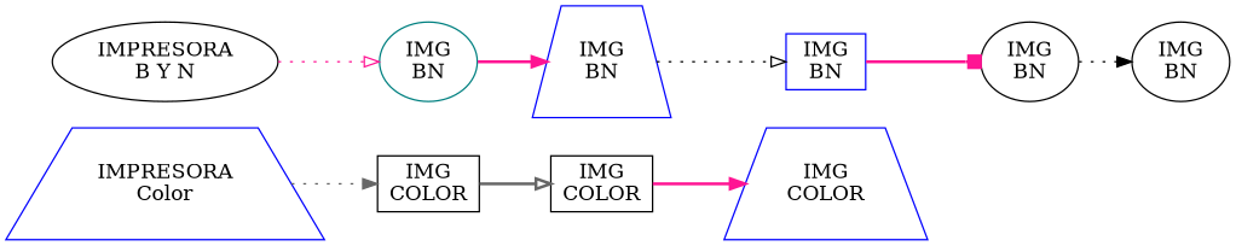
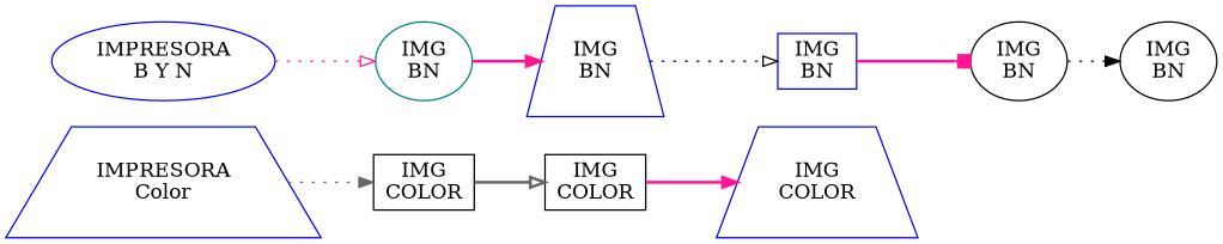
  digraph {
    rankdir=LR
    node [shape=ellipse color=black]
    edge [arrowhead=normal color=deeppink style=dotted]
    n1 [label="IMPRESORA\nColor" shape=trapezium color=blue]
-   n2 [label="IMPRESORA\nB Y N"]
+   n2 [label="IMPRESORA\nB Y N" color=blue]
    n3 [label="IMG\nCOLOR" shape=box]
    n4 [label="IMG\nCOLOR" shape=box]
    n5 [label="IMG\nCOLOR" shape=trapezium color=blue]
    n6 [label="IMG\nBN" color=teal]
    n7 [label="IMG\nBN" shape=trapezium color=blue]
    n8 [label="IMG\nBN" shape=box color=blue]
    n9 [label="IMG\nBN"]
    n10 [label="IMG\nBN"]
    subgraph sub_1 {
      rank=same
      n1
      n2
    }
    n1 -> n3 [color=gray40]
    n2 -> n6 [arrowhead=onormal]
    n3 -> n4 [arrowhead=onormal color=gray40 style=bold]
    n4 -> n5 [style=bold]
    n6 -> n7 [style=bold]
    n7 -> n8 [arrowhead=onormal color=black]
    n8 -> n9 [arrowhead=box style=bold]
    n9 -> n10 [color=black]
  }
